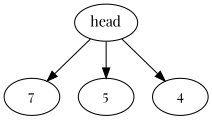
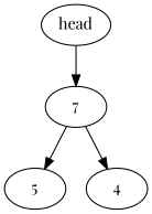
  digraph {
    fontname="Playfair Display"
    node [fontname="Playfair Display"]
    edge [fontname="Playfair Display"]
    n1 [label=head]
    n2 [label=7]
    n3 [label=5]
    n4 [label=4]
    n1 -> n2
-   n1 -> n3
-   n1 -> n4
+   n2 -> n3
+   n2 -> n4
  }
